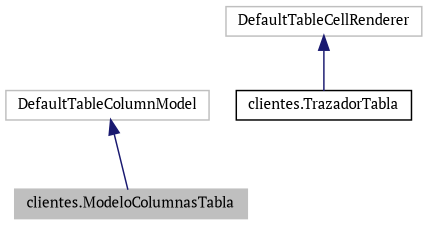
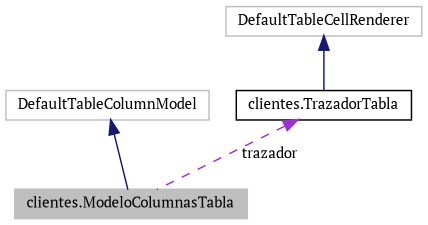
  digraph {
    fontname="PT Serif"
    node [color=grey75 fillcolor=white fontname="PT Serif" fontsize=10 shape=record style=filled]
    edge [color=midnightblue dir=back fontname="PT Serif" fontsize=10 labelfontname=Helvetica labelfontsize=10 style=solid]
    n1 [fillcolor=grey75 fontcolor=black height=0.2 label="clientes.ModeloColumnasTabla" width=0.4]
    n2 [height=0.2 label=DefaultTableColumnModel width=0.4]
    n3 [color=black height=0.2 label="clientes.TrazadorTabla" width=0.4]
    n4 [height=0.2 label=DefaultTableCellRenderer width=0.4]
    n2 -> n1
+   n3 -> n1 [color=darkorchid3 label=" trazador" style=dashed]
    n4 -> n3
  }
